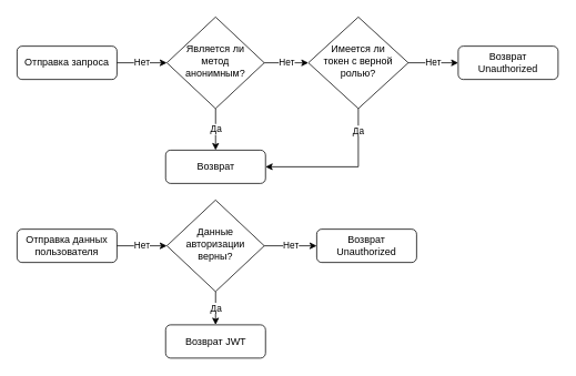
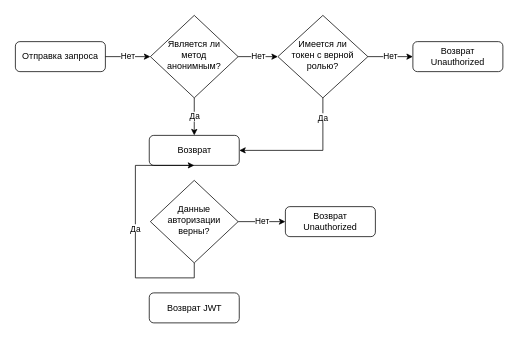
  <mxCell id="0" />
  <mxCell id="1" parent="0" />
  <mxCell id="2" value="Отправка запроса" style="rounded=1;whiteSpace=wrap;html=1;fontSize=12;glass=0;strokeWidth=1;shadow=0;" vertex="1" parent="1"><mxGeometry x="20" y="55" width="120" height="40" as="geometry" /></mxCell>
  <mxCell id="3" value="Да" style="edgeStyle=orthogonalEdgeStyle;rounded=0;orthogonalLoop=1;jettySize=auto;html=1;entryX=0.5;entryY=0;entryDx=0;entryDy=0;exitX=0.5;exitY=1;exitDx=0;exitDy=0;" edge="1" parent="1" source="6" target="4"><mxGeometry relative="1" as="geometry"><mxPoint x="220" y="155" as="sourcePoint" /><mxPoint x="230" y="115" as="targetPoint" /></mxGeometry></mxCell>
  <mxCell id="4" value="Возврат" style="rounded=1;whiteSpace=wrap;html=1;fontSize=12;glass=0;strokeWidth=1;shadow=0;" vertex="1" parent="1"><mxGeometry x="198.5" y="180" width="120" height="40" as="geometry" /></mxCell>
  <mxCell id="5" value="Нет" style="edgeStyle=orthogonalEdgeStyle;rounded=0;orthogonalLoop=1;jettySize=auto;html=1;" edge="1" parent="1" source="6" target="8"><mxGeometry relative="1" as="geometry" /></mxCell>
  <mxCell id="6" value="Является ли&lt;br&gt;метод &lt;br&gt;анонимным?" style="rhombus;whiteSpace=wrap;html=1;shadow=0;fontFamily=Helvetica;fontSize=12;align=center;strokeWidth=1;spacing=6;spacingTop=-4;" vertex="1" parent="1"><mxGeometry x="200" y="20" width="117" height="110" as="geometry" /></mxCell>
  <mxCell id="7" value="Нет" style="edgeStyle=orthogonalEdgeStyle;rounded=0;orthogonalLoop=1;jettySize=auto;html=1;" edge="1" parent="1" source="8" target="11"><mxGeometry relative="1" as="geometry" /></mxCell>
  <mxCell id="8" value="Имеется ли &lt;br&gt;токен с верной ролью?" style="rhombus;whiteSpace=wrap;html=1;shadow=0;fontFamily=Helvetica;fontSize=12;align=center;strokeWidth=1;spacing=6;spacingTop=-4;" vertex="1" parent="1"><mxGeometry x="370" y="20" width="120" height="110" as="geometry" /></mxCell>
  <mxCell id="9" value="" style="edgeStyle=orthogonalEdgeStyle;rounded=0;orthogonalLoop=1;jettySize=auto;html=1;exitX=0.5;exitY=1;exitDx=0;exitDy=0;entryX=1;entryY=0.5;entryDx=0;entryDy=0;" edge="1" parent="1" source="8" target="4"><mxGeometry relative="1" as="geometry"><mxPoint x="370" y="165" as="sourcePoint" /><mxPoint x="300" y="155" as="targetPoint" /></mxGeometry></mxCell>
  <mxCell id="10" value="Да" style="edgeLabel;html=1;align=center;verticalAlign=middle;resizable=0;points=[];" vertex="1" connectable="0" parent="9"><mxGeometry x="-0.709" y="-1" relative="1" as="geometry"><mxPoint as="offset" /></mxGeometry></mxCell>
  <mxCell id="11" value="Возврат Unauthorized" style="rounded=1;whiteSpace=wrap;html=1;fontSize=12;glass=0;strokeWidth=1;shadow=0;" vertex="1" parent="1"><mxGeometry x="550" y="55" width="120" height="40" as="geometry" /></mxCell>
  <mxCell id="12" value="Нет" style="edgeStyle=orthogonalEdgeStyle;rounded=0;orthogonalLoop=1;jettySize=auto;html=1;entryX=0;entryY=0.5;entryDx=0;entryDy=0;exitX=1;exitY=0.5;exitDx=0;exitDy=0;" edge="1" parent="1" source="2" target="6"><mxGeometry relative="1" as="geometry"><mxPoint x="150" y="100" as="sourcePoint" /><mxPoint x="310" y="-35" as="targetPoint" /></mxGeometry></mxCell>
- <mxCell id="13" value="Отправка данных пользователя" style="rounded=1;whiteSpace=wrap;html=1;fontSize=12;glass=0;strokeWidth=1;shadow=0;" vertex="1" parent="1"><mxGeometry x="20" y="275" width="120" height="40" as="geometry" /></mxCell>
- <mxCell id="14" value="Да" style="edgeStyle=orthogonalEdgeStyle;rounded=0;orthogonalLoop=1;jettySize=auto;html=1;entryX=0.5;entryY=0;entryDx=0;entryDy=0;exitX=0.5;exitY=1;exitDx=0;exitDy=0;" edge="1" parent="1" source="16" target="15"><mxGeometry relative="1" as="geometry"><mxPoint x="220" y="375" as="sourcePoint" /><mxPoint x="230" y="335" as="targetPoint" /></mxGeometry></mxCell>
+ <mxCell id="14" value="Да" style="edgeStyle=orthogonalEdgeStyle;rounded=0;orthogonalLoop=1;jettySize=auto;html=1;exitX=0.5;exitY=1;exitDx=0;exitDy=0;" edge="1" parent="1" source="16" target="4"><mxGeometry relative="1" as="geometry"><mxPoint x="220" y="375" as="sourcePoint" /><mxPoint x="230" y="335" as="targetPoint" /></mxGeometry></mxCell>
  <mxCell id="15" value="Возврат JWT" style="rounded=1;whiteSpace=wrap;html=1;fontSize=12;glass=0;strokeWidth=1;shadow=0;" vertex="1" parent="1"><mxGeometry x="198.5" y="390" width="120" height="40" as="geometry" /></mxCell>
  <mxCell id="16" value="Данные авторизации верны?" style="rhombus;whiteSpace=wrap;html=1;shadow=0;fontFamily=Helvetica;fontSize=12;align=center;strokeWidth=1;spacing=6;spacingTop=-4;" vertex="1" parent="1"><mxGeometry x="200" y="240" width="117" height="110" as="geometry" /></mxCell>
  <mxCell id="17" value="Нет" style="edgeStyle=orthogonalEdgeStyle;rounded=0;orthogonalLoop=1;jettySize=auto;html=1;exitX=1;exitY=0.5;exitDx=0;exitDy=0;" edge="1" parent="1" source="16" target="18"><mxGeometry relative="1" as="geometry"><mxPoint x="490" y="295" as="sourcePoint" /></mxGeometry></mxCell>
  <mxCell id="18" value="Возврат Unauthorized" style="rounded=1;whiteSpace=wrap;html=1;fontSize=12;glass=0;strokeWidth=1;shadow=0;" vertex="1" parent="1"><mxGeometry x="380" y="275" width="120" height="40" as="geometry" /></mxCell>
- <mxCell id="19" value="Нет" style="edgeStyle=orthogonalEdgeStyle;rounded=0;orthogonalLoop=1;jettySize=auto;html=1;entryX=0;entryY=0.5;entryDx=0;entryDy=0;exitX=1;exitY=0.5;exitDx=0;exitDy=0;" edge="1" parent="1" target="16" source="13"><mxGeometry relative="1" as="geometry"><mxPoint x="140" y="295" as="sourcePoint" /><mxPoint x="310" y="185" as="targetPoint" /></mxGeometry></mxCell>
